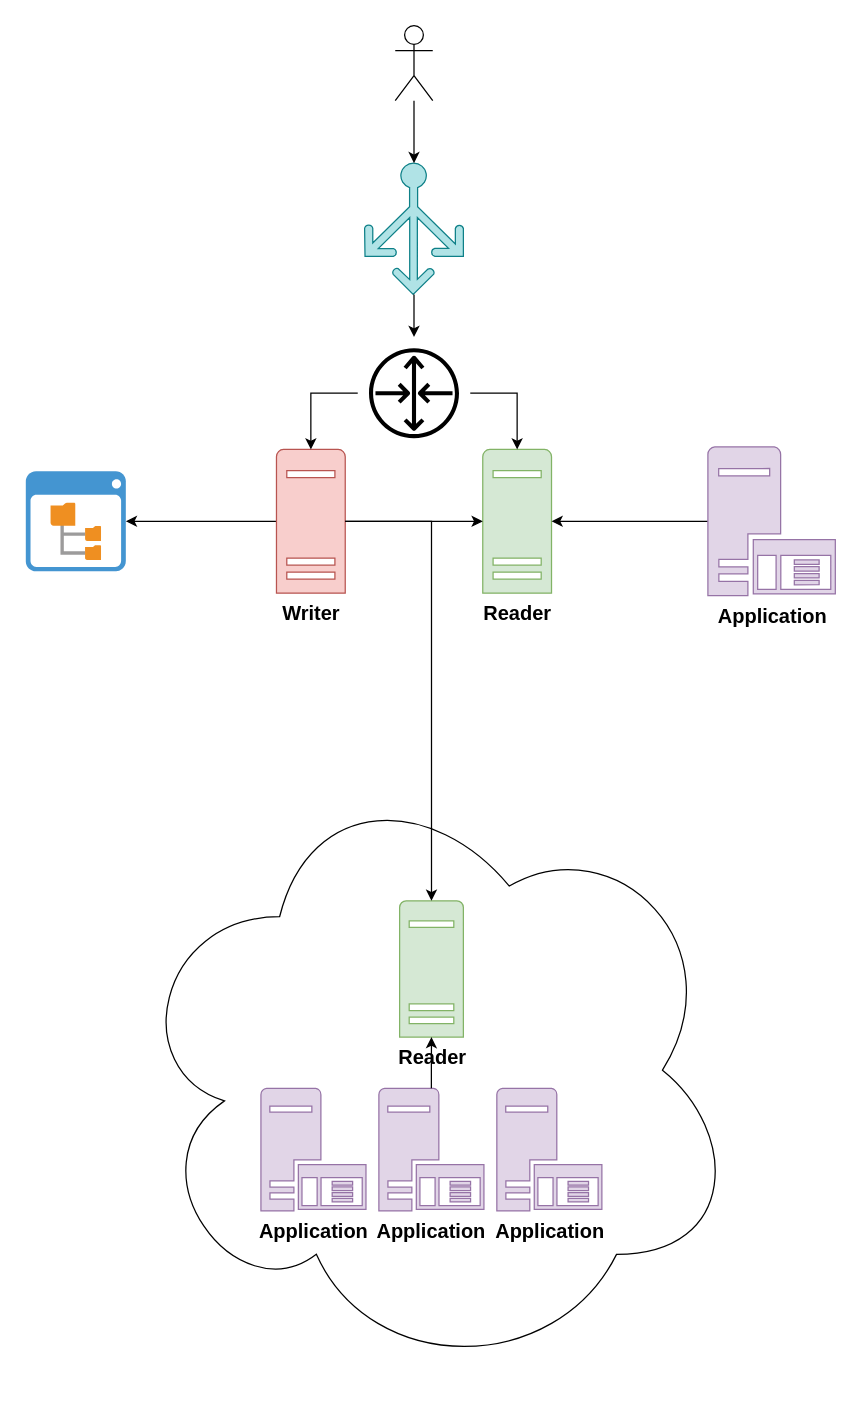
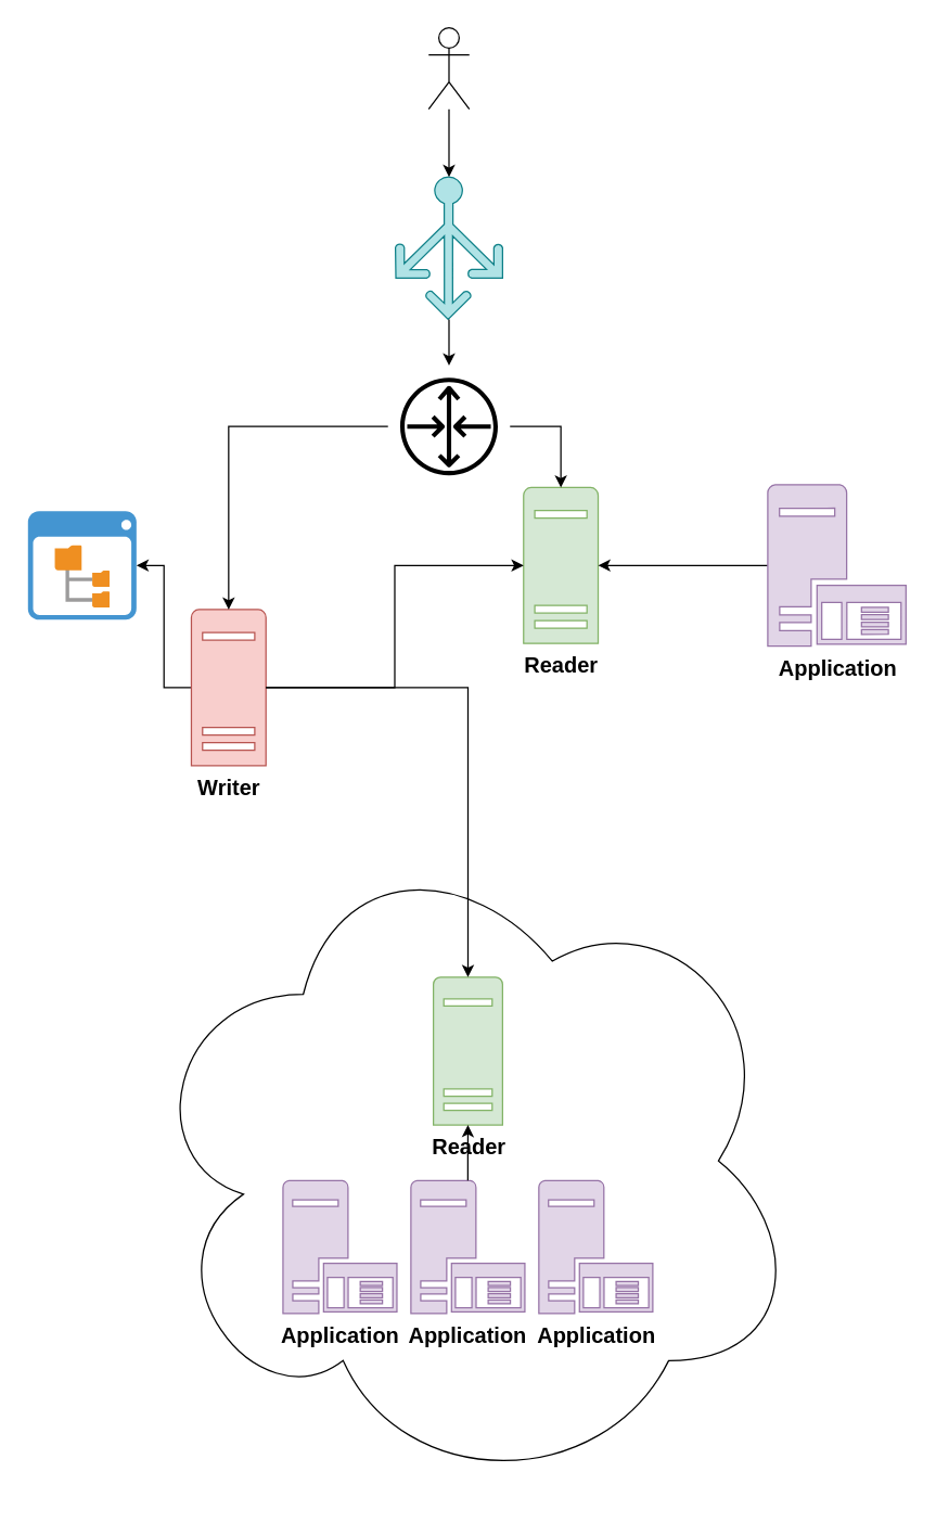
  <mxCell id="0" />
  <mxCell id="1" parent="0" />
  <mxCell id="2" value="" style="group" vertex="1" connectable="0" parent="1"><mxGeometry x="20" y="20" width="647.5" height="1081" as="geometry" /></mxCell>
  <mxCell id="3" value="" style="shadow=0;dashed=0;html=1;strokeColor=none;fillColor=#4495D1;labelPosition=center;verticalLabelPosition=bottom;verticalAlign=top;align=center;outlineConnect=0;shape=mxgraph.veeam.2d.file_system_browser;aspect=fixed;" vertex="1" parent="2"><mxGeometry y="356.5" width="80" height="80" as="geometry" /></mxCell>
  <mxCell id="4" value="" style="group" vertex="1" connectable="0" parent="2"><mxGeometry x="80.5" y="590" width="490" height="491" as="geometry" /></mxCell>
  <mxCell id="5" value="" style="ellipse;shape=cloud;whiteSpace=wrap;html=1;shadow=0;fontSize=16;align=center;" vertex="1" parent="4"><mxGeometry width="490" height="491" as="geometry" /></mxCell>
  <mxCell id="6" value="" style="group" vertex="1" connectable="0" parent="4"><mxGeometry x="107.5" y="110" width="275" height="249" as="geometry" /></mxCell>
  <mxCell id="7" value="&lt;b&gt;Reader&lt;/b&gt;" style="pointerEvents=1;shadow=0;dashed=0;html=1;strokeColor=#82b366;labelPosition=center;verticalLabelPosition=bottom;verticalAlign=top;align=center;shape=mxgraph.mscae.enterprise.server_generic;fillColor=#d5e8d4;fontSize=16;aspect=fixed;" vertex="1" parent="6"><mxGeometry x="111" width="51" height="109" as="geometry" /></mxCell>
  <mxCell id="8" value="" style="group" vertex="1" connectable="0" parent="6"><mxGeometry y="150" width="275" height="99" as="geometry" /></mxCell>
  <mxCell id="9" value="&lt;b&gt;Application&lt;/b&gt;" style="pointerEvents=1;shadow=0;dashed=0;html=1;strokeColor=#9673a6;labelPosition=center;verticalLabelPosition=bottom;verticalAlign=top;align=center;shape=mxgraph.mscae.enterprise.application_server;fillColor=#e1d5e7;fontSize=16;aspect=fixed;" vertex="1" parent="8"><mxGeometry width="84.091" height="98.106" as="geometry" /></mxCell>
  <mxCell id="10" value="&lt;b&gt;Application&lt;/b&gt;" style="pointerEvents=1;shadow=0;dashed=0;html=1;strokeColor=#9673a6;labelPosition=center;verticalLabelPosition=bottom;verticalAlign=top;align=center;shape=mxgraph.mscae.enterprise.application_server;fillColor=#e1d5e7;fontSize=16;aspect=fixed;" vertex="1" parent="8"><mxGeometry x="94.346" width="84.091" height="98.106" as="geometry" /></mxCell>
  <mxCell id="11" value="&lt;b&gt;Application&lt;/b&gt;" style="pointerEvents=1;shadow=0;dashed=0;html=1;labelPosition=center;verticalLabelPosition=bottom;verticalAlign=top;align=center;shape=mxgraph.mscae.enterprise.application_server;fontSize=16;aspect=fixed;fillColor=#e1d5e7;strokeColor=#9673a6;" vertex="1" parent="8"><mxGeometry x="188.692" width="84.091" height="98.106" as="geometry" /></mxCell>
  <mxCell id="12" style="edgeStyle=orthogonalEdgeStyle;rounded=0;orthogonalLoop=1;jettySize=auto;html=1;fontSize=16;" edge="1" parent="6" source="10" target="7"><mxGeometry relative="1" as="geometry" /></mxCell>
  <mxCell id="13" style="edgeStyle=orthogonalEdgeStyle;rounded=0;orthogonalLoop=1;jettySize=auto;html=1;fontSize=16;" edge="1" parent="2" source="19" target="3"><mxGeometry relative="1" as="geometry" /></mxCell>
  <mxCell id="14" value="" style="verticalLabelPosition=bottom;html=1;verticalAlign=top;align=center;strokeColor=#0e8088;fillColor=#b0e3e6;shape=mxgraph.azure.load_balancer_generic;pointerEvents=1;aspect=fixed;" vertex="1" parent="2"><mxGeometry x="271" y="110" width="79" height="105" as="geometry" /></mxCell>
  <mxCell id="15" style="edgeStyle=orthogonalEdgeStyle;rounded=0;orthogonalLoop=1;jettySize=auto;html=1;" edge="1" parent="2" source="16" target="14"><mxGeometry relative="1" as="geometry" /></mxCell>
  <mxCell id="16" value="" style="shape=umlActor;verticalLabelPosition=bottom;labelBackgroundColor=#ffffff;verticalAlign=top;html=1;" vertex="1" parent="2"><mxGeometry x="295.5" width="30" height="60" as="geometry" /></mxCell>
  <mxCell id="17" value="" style="outlineConnect=0;dashed=0;verticalLabelPosition=bottom;verticalAlign=top;align=center;html=1;fontSize=12;fontStyle=0;aspect=fixed;shape=mxgraph.aws4.resourceIcon;resIcon=mxgraph.aws4.router;shadow=0;" vertex="1" parent="2"><mxGeometry x="265.5" y="249" width="90" height="90" as="geometry" /></mxCell>
  <mxCell id="18" style="edgeStyle=orthogonalEdgeStyle;rounded=0;orthogonalLoop=1;jettySize=auto;html=1;" edge="1" parent="2" source="14" target="17"><mxGeometry relative="1" as="geometry" /></mxCell>
- <mxCell id="19" value="&lt;b&gt;Writer&lt;/b&gt;" style="pointerEvents=1;shadow=0;dashed=0;html=1;strokeColor=#b85450;labelPosition=center;verticalLabelPosition=bottom;verticalAlign=top;align=center;shape=mxgraph.mscae.enterprise.server_generic;fillColor=#f8cecc;fontSize=16;aspect=fixed;" vertex="1" parent="2"><mxGeometry x="200.5" y="339" width="55" height="115" as="geometry" /></mxCell>
+ <mxCell id="19" value="&lt;b&gt;Writer&lt;/b&gt;" style="pointerEvents=1;shadow=0;dashed=0;html=1;strokeColor=#b85450;labelPosition=center;verticalLabelPosition=bottom;verticalAlign=top;align=center;shape=mxgraph.mscae.enterprise.server_generic;fillColor=#f8cecc;fontSize=16;aspect=fixed;" vertex="1" parent="2"><mxGeometry x="120.5" y="429" width="55" height="115" as="geometry" /></mxCell>
  <mxCell id="20" style="edgeStyle=orthogonalEdgeStyle;rounded=0;orthogonalLoop=1;jettySize=auto;html=1;entryX=0.5;entryY=0;entryDx=0;entryDy=0;entryPerimeter=0;fontSize=16;" edge="1" parent="2" source="17" target="19"><mxGeometry relative="1" as="geometry" /></mxCell>
  <mxCell id="21" value="&lt;b&gt;Reader&lt;/b&gt;" style="pointerEvents=1;shadow=0;dashed=0;html=1;strokeColor=#82b366;labelPosition=center;verticalLabelPosition=bottom;verticalAlign=top;align=center;shape=mxgraph.mscae.enterprise.server_generic;fillColor=#d5e8d4;fontSize=16;aspect=fixed;" vertex="1" parent="2"><mxGeometry x="365.5" y="339" width="55" height="115" as="geometry" /></mxCell>
  <mxCell id="22" style="edgeStyle=orthogonalEdgeStyle;rounded=0;orthogonalLoop=1;jettySize=auto;html=1;entryX=0.5;entryY=0;entryDx=0;entryDy=0;entryPerimeter=0;fontSize=16;" edge="1" parent="2" source="17" target="21"><mxGeometry relative="1" as="geometry" /></mxCell>
  <mxCell id="23" style="edgeStyle=orthogonalEdgeStyle;rounded=0;orthogonalLoop=1;jettySize=auto;html=1;entryX=0;entryY=0.5;entryDx=0;entryDy=0;entryPerimeter=0;fontSize=16;" edge="1" parent="2" source="19" target="21"><mxGeometry relative="1" as="geometry" /></mxCell>
  <mxCell id="24" style="edgeStyle=orthogonalEdgeStyle;rounded=0;orthogonalLoop=1;jettySize=auto;html=1;entryX=1;entryY=0.5;entryDx=0;entryDy=0;entryPerimeter=0;fontSize=16;" edge="1" parent="2" source="25" target="21"><mxGeometry relative="1" as="geometry" /></mxCell>
  <mxCell id="25" value="&lt;b&gt;Application&lt;/b&gt;" style="pointerEvents=1;shadow=0;dashed=0;html=1;strokeColor=#9673a6;labelPosition=center;verticalLabelPosition=bottom;verticalAlign=top;align=center;shape=mxgraph.mscae.enterprise.application_server;fillColor=#e1d5e7;fontSize=16;aspect=fixed;" vertex="1" parent="2"><mxGeometry x="545.5" y="337" width="102" height="119" as="geometry" /></mxCell>
  <mxCell id="26" style="edgeStyle=orthogonalEdgeStyle;rounded=0;orthogonalLoop=1;jettySize=auto;html=1;fontSize=16;" edge="1" parent="2" source="19" target="7"><mxGeometry relative="1" as="geometry" /></mxCell>
